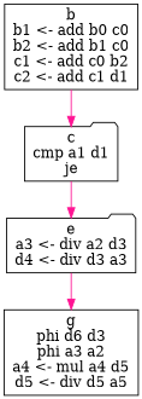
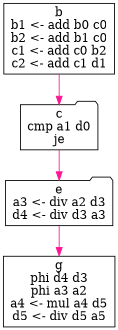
  digraph {
    node [shape=box]
    edge [color=deeppink]
    n1 [label="b\nb1 <- add b0 c0\nb2 <- add b1 c0\nc1 <- add c0 b2\nc2 <- add c1 d1\n"]
-   n2 [label="c\ncmp a1 d1\nje\n" shape=folder]
+   n2 [label="c\ncmp a1 d0\nje\n" shape=folder]
    n3 [label="e\na3 <- div a2 d3\nd4 <- div d3 a3\n" shape=folder]
-   n4 [label="g\nphi d6 d3\nphi a3 a2\na4 <- mul a4 d5\nd5 <- div d5 a5\n"]
+   n4 [label="g\nphi d4 d3\nphi a3 a2\na4 <- mul a4 d5\nd5 <- div d5 a5\n"]
    n1 -> n2
    n2 -> n3
    n3 -> n4
  }
